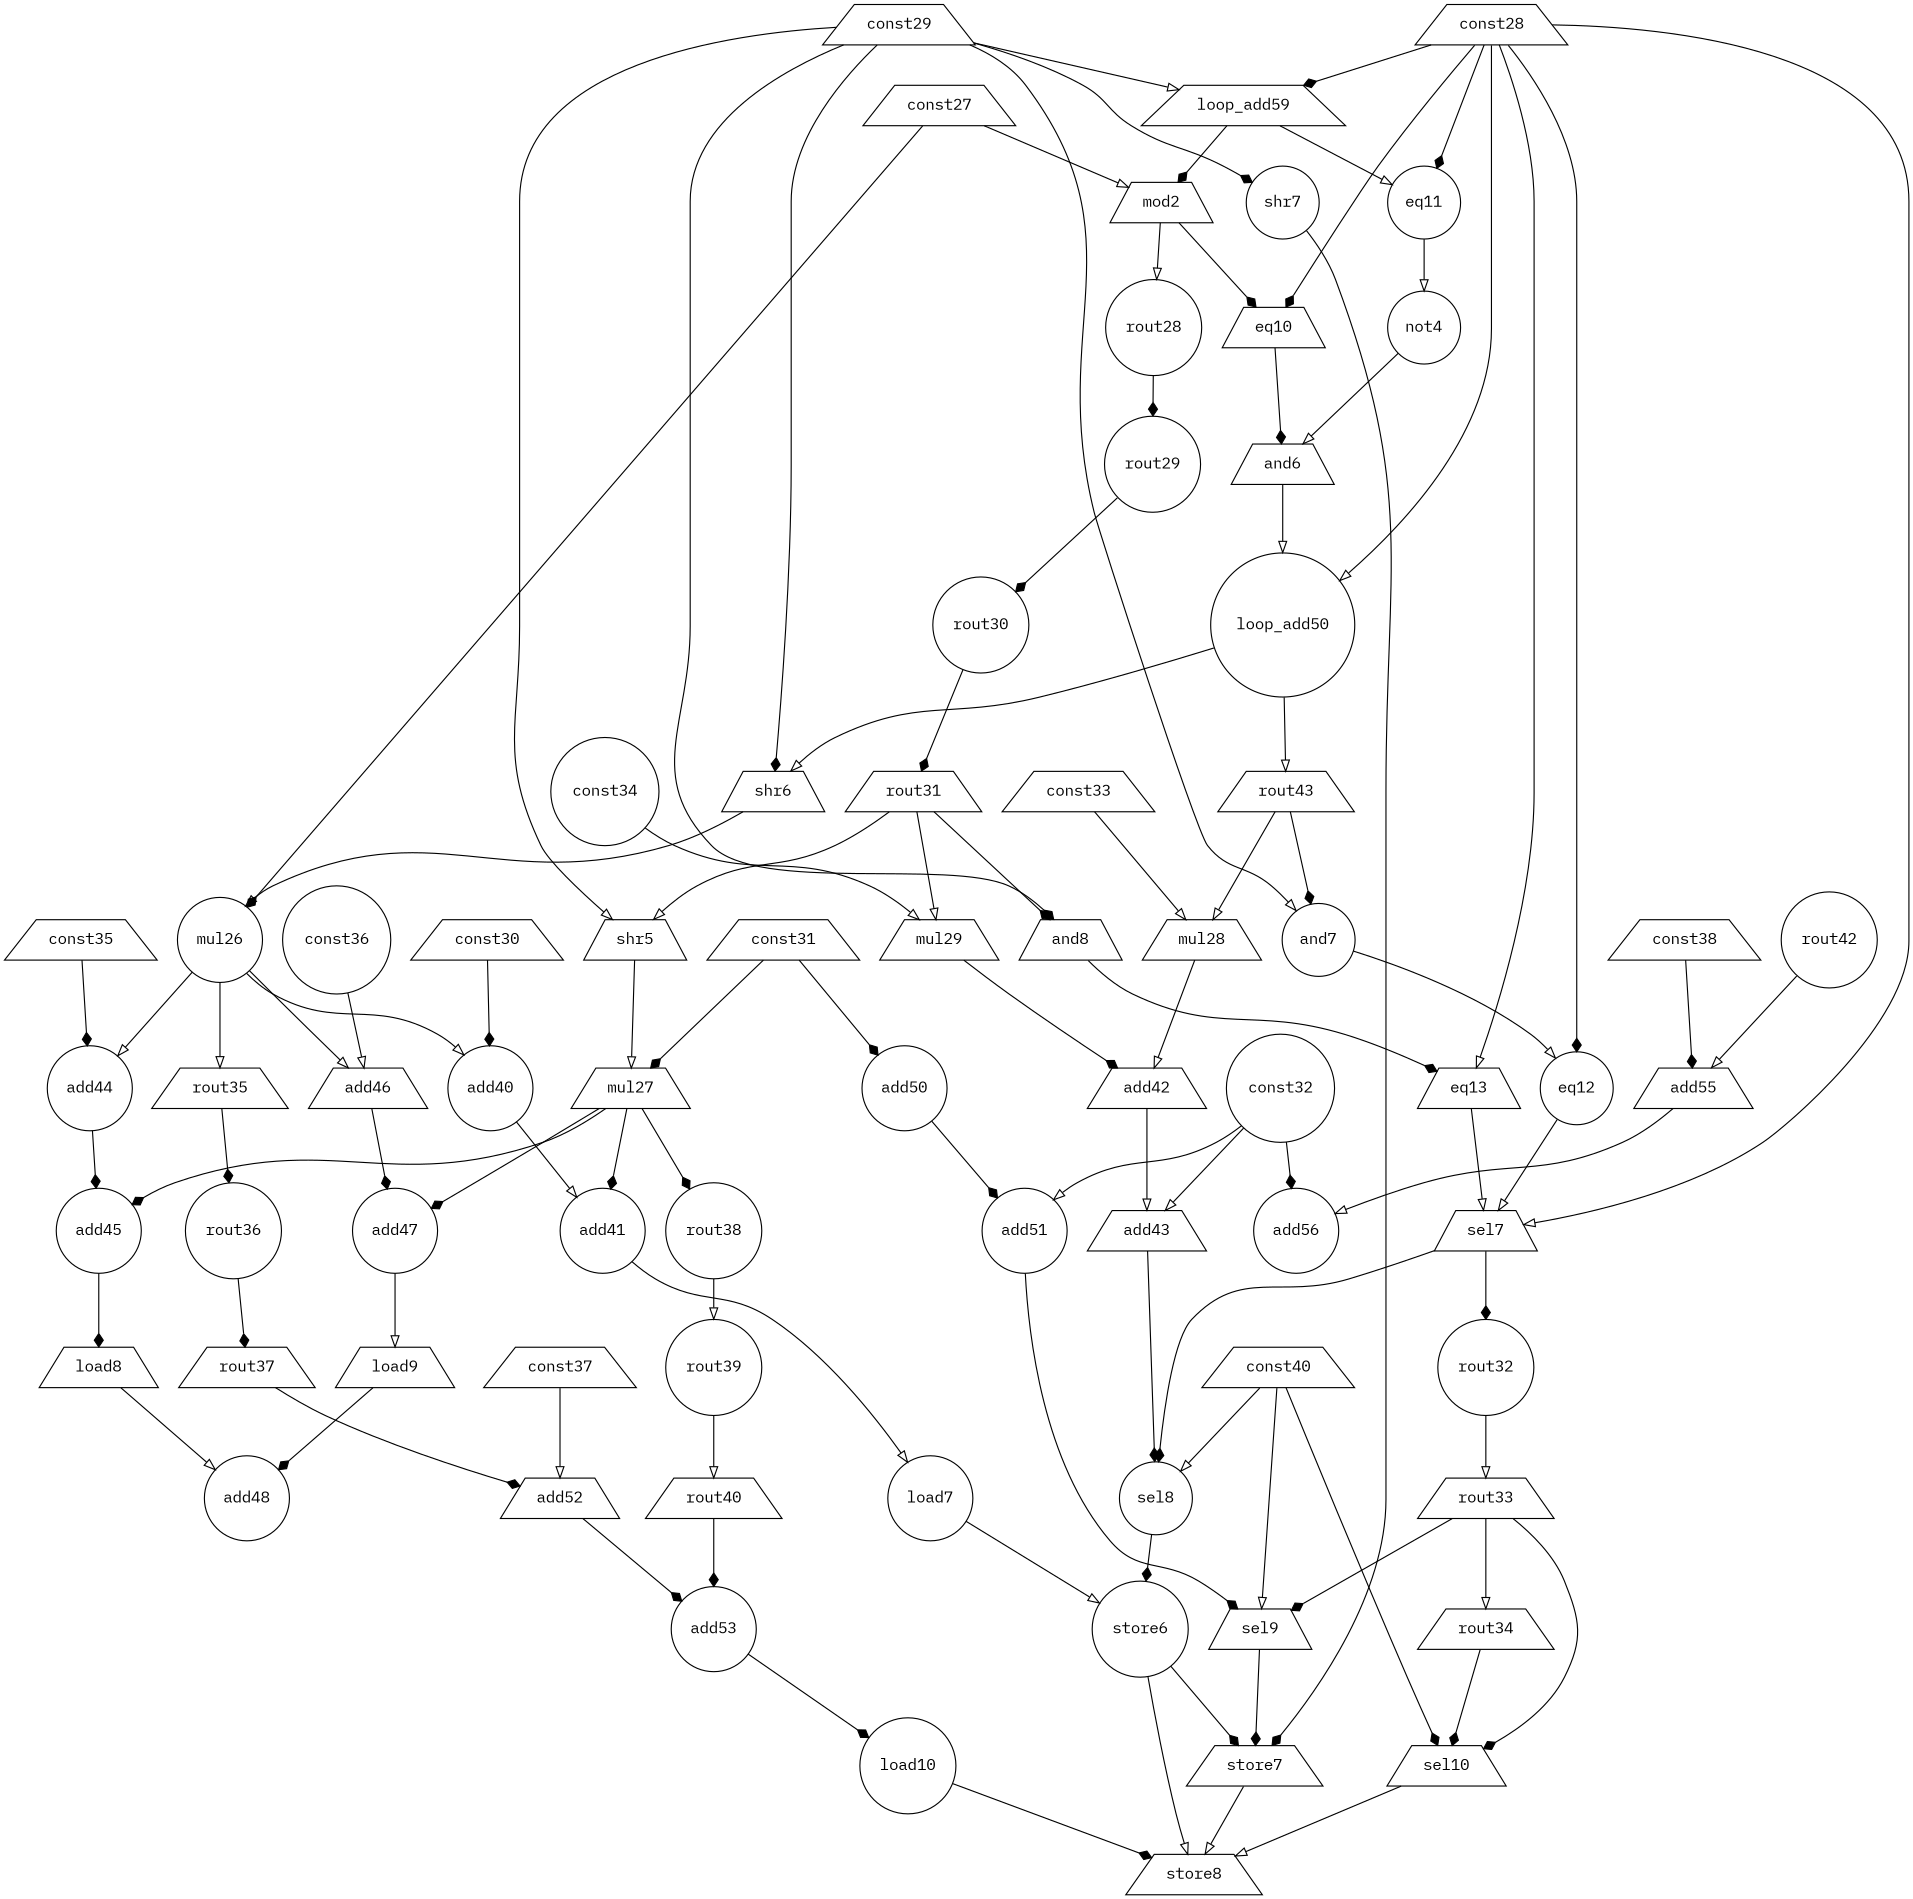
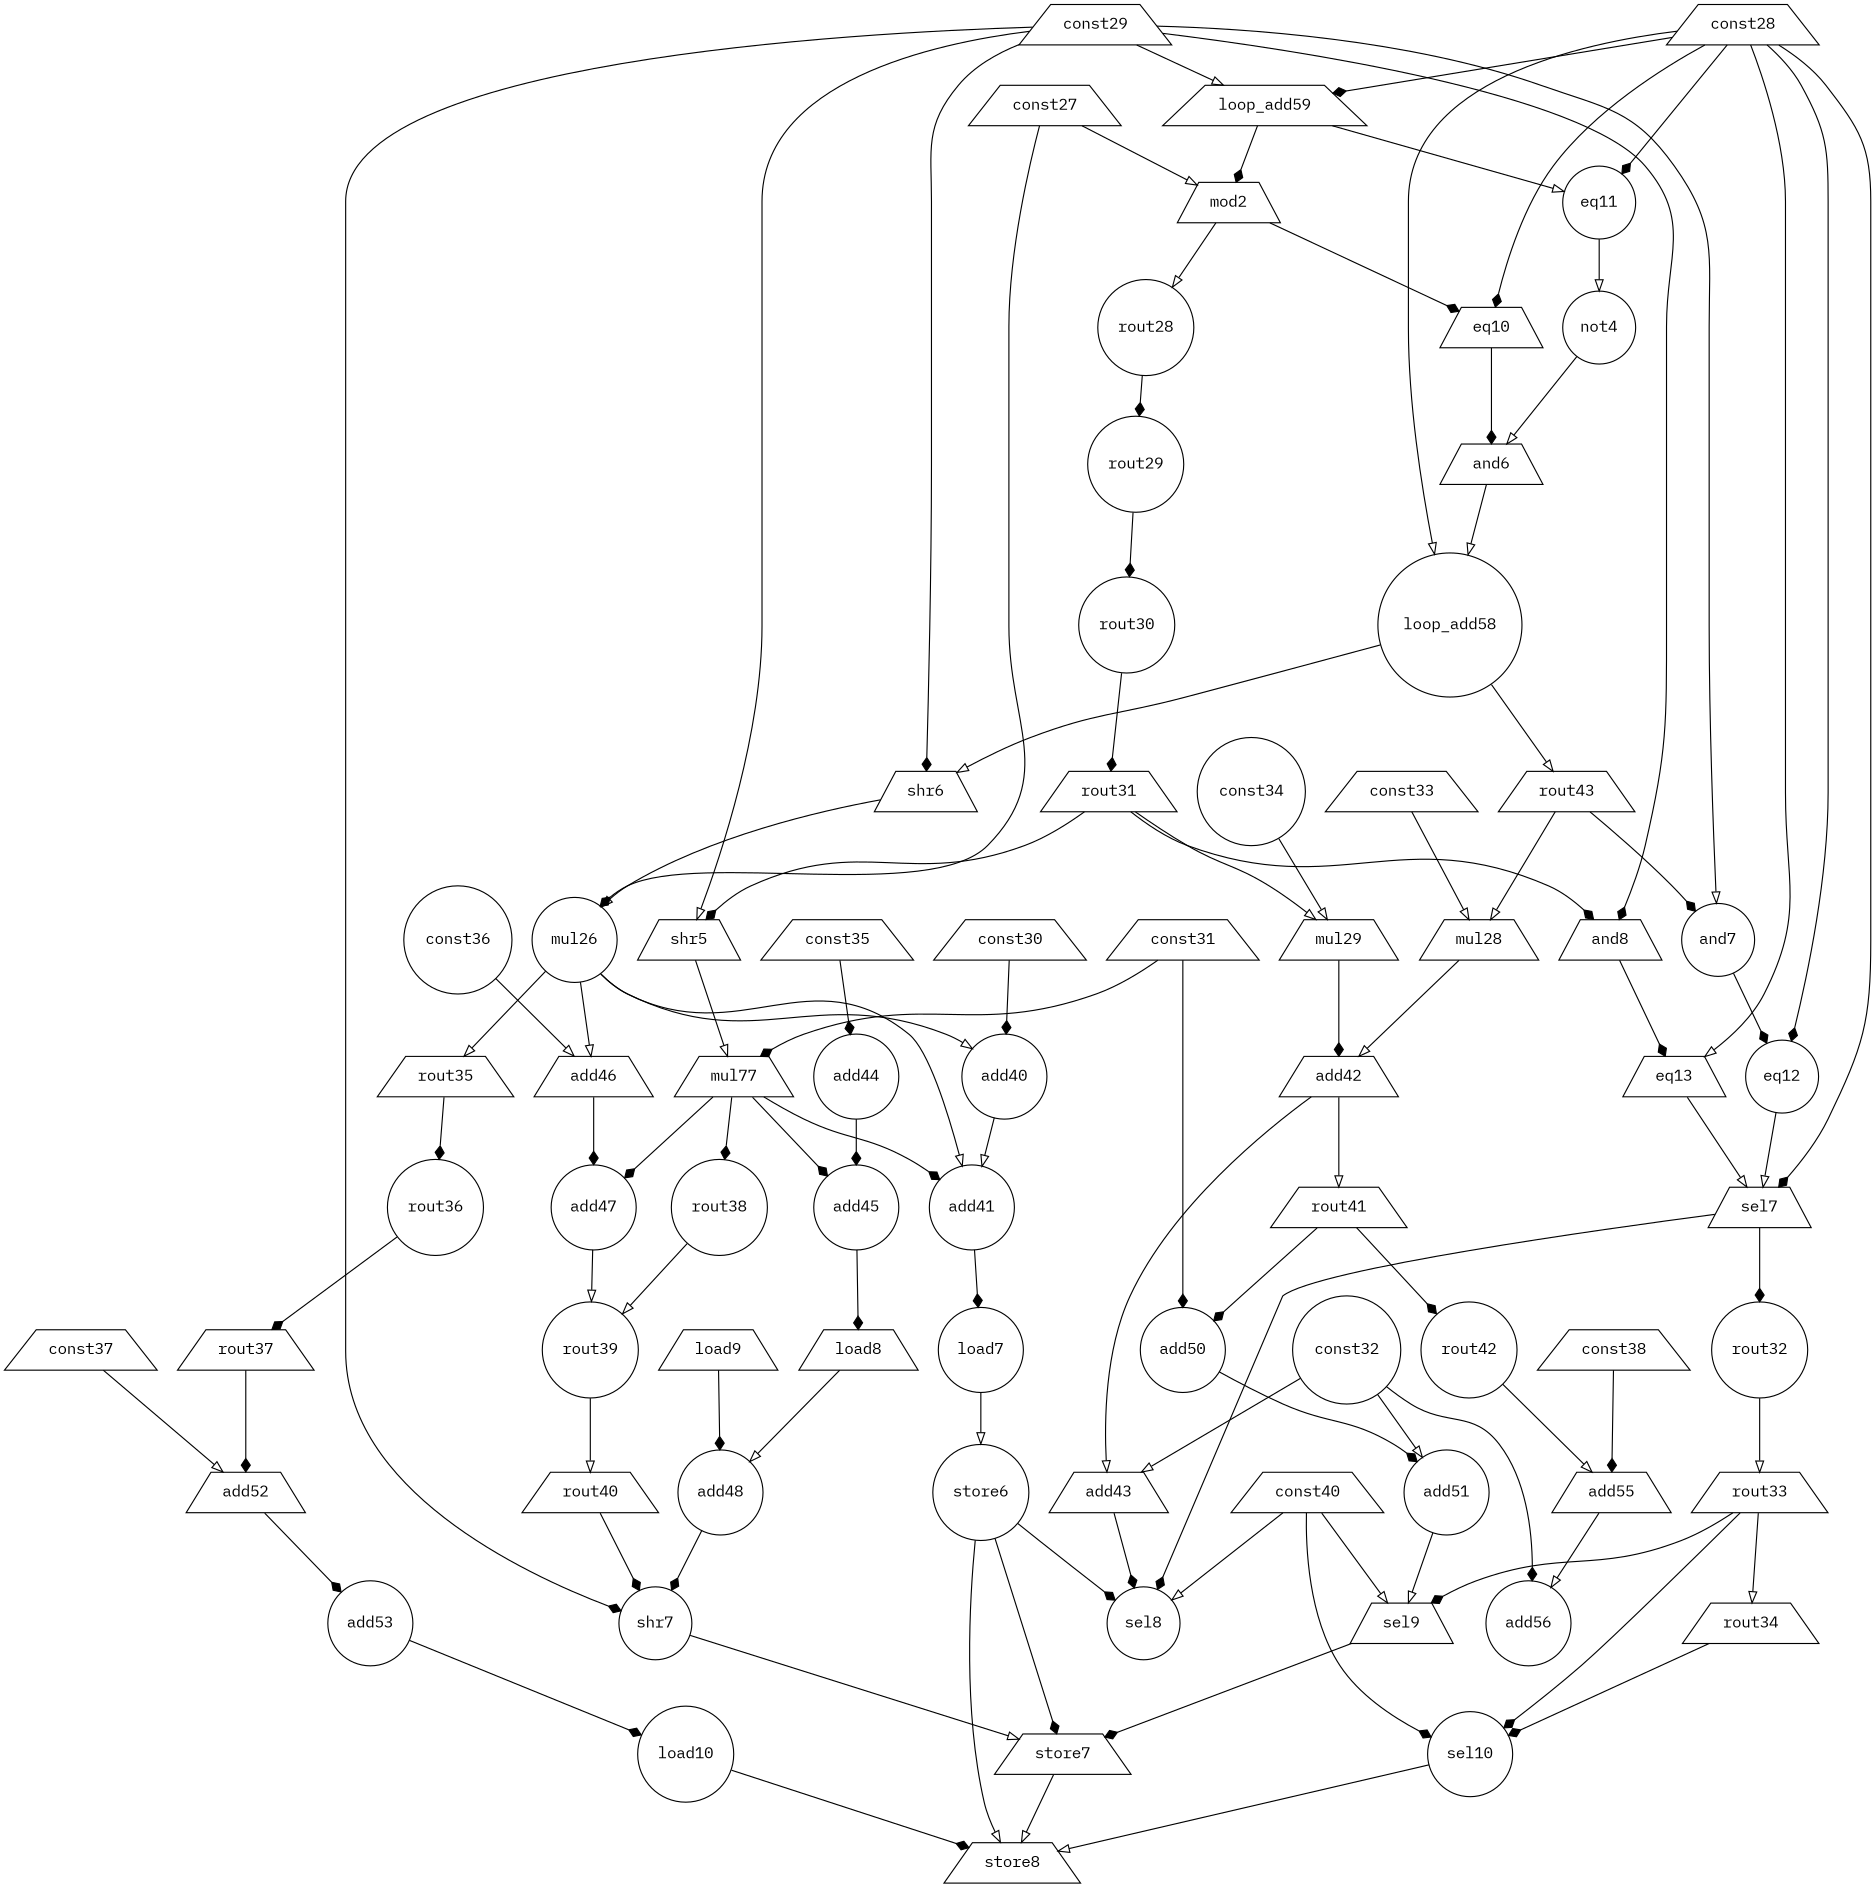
  digraph {
    fontname="IBM Plex Mono"
    node [fontname="IBM Plex Mono" opcode=add shape=trapezium]
    edge [arrowhead=diamond fontname="IBM Plex Mono" operand=0]
    const27 [opcode=const val=4608]
    mod2 [llvm="%66" opcode=mod schedule=1]
    mul26 [llvm="%80" opcode=mul schedule=6 shape=circle]
    eq10 [llvm="%67" opcode=eq schedule=2]
    rout28 [opcode=rout schedule=2 shape=circle]
    add40 [llvm="%80" schedule=7 shape=circle]
    add44 [llvm="%84" schedule=7 shape=circle]
    add46 [llvm="%88" schedule=7]
    rout35 [opcode=rout schedule=7]
    and6 [llvm="%69" opcode=and schedule=3]
    rout29 [opcode=rout schedule=3 shape=circle]
    const28 [opcode=const val=0]
    eq11 [llvm="%68" opcode=eq schedule=1 shape=circle]
    eq12 [llvm="%73" opcode=eq schedule=7 shape=circle]
    eq13 [llvm="%75" opcode=eq schedule=7]
    sel7 [llvm="%76" opcode=sel schedule=8]
-   loop_add58 [llvm="%64" schedule=4 shape=circle label=loop_add50]
+   loop_add58 [llvm="%64" schedule=4 shape=circle]
    loop_add59 [llvm="%65" schedule=0]
    not4 [llvm="%68" opcode=not schedule=2 shape=circle]
    sel8 [llvm=store opcode=sel schedule=9 shape=circle]
    rout32 [opcode=rout schedule=9 shape=circle]
    shr6 [llvm="%79" opcode=shr schedule=5]
    rout43 [opcode=rout schedule=5]
    const29 [opcode=const val=1]
    and7 [llvm="%72" opcode=and schedule=6 shape=circle]
    and8 [llvm="%74" opcode=and schedule=6]
    shr5 [llvm="%78" opcode=shr schedule=6]
    shr7 [llvm="%93" opcode=shr schedule=11 shape=circle]
-   mul27 [llvm="%81" opcode=mul schedule=7]
+   mul27 [llvm="%81" opcode=mul schedule=7 label=mul77]
    store7 [llvm=store opcode=store schedule=12]
    store6 [llvm=store opcode=store schedule=10 shape=circle]
    rout33 [opcode=rout schedule=10]
    add41 [llvm="%81" schedule=8 shape=circle]
    add45 [llvm="%85" schedule=8 shape=circle]
    add47 [llvm="%89" schedule=8 shape=circle]
    rout38 [opcode=rout schedule=8 shape=circle]
    const30 [llvm="%3" opcode=const]
    rout36 [opcode=rout schedule=8 shape=circle]
    load7 [llvm="%82" opcode=load schedule=9 shape=circle]
    const31 [opcode=const val=2]
    add50 [llvm="%95" schedule=9 shape=circle]
    add51 [llvm="%95" schedule=10 shape=circle]
    load8 [llvm="%86" opcode=load schedule=9]
    load9 [llvm="%90" opcode=load schedule=9]
    rout39 [opcode=rout schedule=9 shape=circle]
    store8 [llvm=store opcode=store schedule=13]
    const32 [llvm="%1" opcode=const shape=circle]
    add43 [llvm="%83" schedule=8]
    add56 [llvm="%99" schedule=11 shape=circle]
    sel9 [llvm=store opcode=sel schedule=11]
    const33 [opcode=const val=27648]
    mul28 [llvm="%83" opcode=mul schedule=6]
    add42 [llvm="%83" schedule=7]
+   rout41 [opcode=rout schedule=8]
    const34 [opcode=const shape=circle val=6]
    mul29 [llvm="%83" opcode=mul schedule=6]
    rout42 [opcode=rout schedule=9 shape=circle]
    const35 [llvm="%4" opcode=const]
    add48 [llvm="%92" schedule=10 shape=circle]
    const36 [llvm="%5" opcode=const shape=circle]
    const37 [llvm="%6" opcode=const]
    add52 [llvm="%96" schedule=10]
    add53 [llvm="%97" schedule=11 shape=circle]
    load10 [llvm="%98" opcode=load schedule=12 shape=circle]
    const38 [opcode=const val=4]
    add55 [llvm="%99" schedule=10]
-   sel10 [llvm=store opcode=sel schedule=12]
+   sel10 [llvm=store opcode=sel schedule=12 shape=circle]
    const40 [llvm="@dump" opcode=const]
    rout30 [opcode=rout schedule=4 shape=circle]
    rout31 [opcode=rout schedule=5]
    rout34 [opcode=rout schedule=11]
    rout37 [opcode=rout schedule=9]
    rout40 [opcode=rout schedule=10]
    const27 -> mod2 [arrowhead=onormal operand=1]
    const27 -> mul26 [operand=1]
    mod2 -> eq10
    mod2 -> rout28 [arrowhead=onormal]
    mul26 -> add40 [arrowhead=onormal operand=1]
-   mul26 -> add44 [arrowhead=onormal operand=1]
+   mul26 -> add41 [arrowhead=onormal operand=1]
    mul26 -> add46 [arrowhead=onormal operand=1]
    mul26 -> rout35 [arrowhead=onormal]
    eq10 -> and6 [operand=1]
    rout28 -> rout29
    add40 -> add41 [arrowhead=onormal]
    add44 -> add45
    add46 -> add47
    rout35 -> rout36
    and6 -> loop_add58 [arrowhead=onormal operand=1]
    rout29 -> rout30
    const28 -> eq10 [operand=1]
    const28 -> eq11 [operand=1]
    const28 -> eq12 [operand=1]
    const28 -> eq13 [arrowhead=onormal operand=1]
-   const28 -> sel7 [arrowhead=onormal operand=2]
+   const28 -> sel7 [operand=2]
    const28 -> loop_add58 [arrowhead=onormal type=const_base]
    const28 -> loop_add59 [type=const_base]
    eq11 -> not4 [arrowhead=onormal]
    eq12 -> sel7 [arrowhead=onormal]
    eq13 -> sel7 [arrowhead=onormal operand=1]
    sel7 -> sel8
    sel7 -> rout32
    loop_add58 -> shr6 [arrowhead=onormal]
    loop_add58 -> rout43 [arrowhead=onormal]
    loop_add59 -> mod2
    loop_add59 -> eq11 [arrowhead=onormal]
    not4 -> and6 [arrowhead=onormal]
-   sel8 -> store6 [operand=1]
+   store6 -> sel8 [operand=1]
    rout32 -> rout33 [arrowhead=onormal]
    shr6 -> mul26 [arrowhead=onormal]
    rout43 -> and7
    rout43 -> mul28 [arrowhead=onormal]
    const29 -> loop_add59 [arrowhead=onormal operand=1]
    const29 -> shr6 [operand=1]
    const29 -> and7 [arrowhead=onormal operand=1]
    const29 -> and8 [operand=1]
    const29 -> shr5 [arrowhead=onormal operand=1]
    const29 -> shr7 [operand=1]
-   and7 -> eq12 [arrowhead=onormal]
+   and7 -> eq12
    and8 -> eq13
    shr5 -> mul27 [arrowhead=onormal]
-   shr7 -> store7
+   shr7 -> store7 [arrowhead=onormal]
    mul27 -> add41 [operand=1]
    mul27 -> add45 [operand=1]
    mul27 -> add47 [operand=1]
    mul27 -> rout38
    store7 -> store8 [arrowhead=onormal operand=-1 type=order]
    store6 -> store7 [operand=-1 type=order]
    store6 -> store8 [arrowhead=onormal operand=-1 type=order]
    rout33 -> sel9
    rout33 -> sel10 [operand=1]
    rout33 -> rout34 [arrowhead=onormal]
-   add41 -> load7 [arrowhead=onormal]
+   add41 -> load7
    add45 -> load8
-   add47 -> load9 [arrowhead=onormal]
+   add47 -> rout39 [arrowhead=onormal]
    rout38 -> rout39 [arrowhead=onormal]
    const30 -> add40
    rout36 -> rout37
    load7 -> store6 [arrowhead=onormal]
    const31 -> mul27 [operand=1]
    const31 -> add50 [operand=1]
    add50 -> add51 [operand=1]
-   add51 -> sel9 [operand=1]
+   add51 -> sel9 [arrowhead=onormal operand=1]
    load8 -> add48 [arrowhead=onormal operand=1]
    load9 -> add48
    rout39 -> rout40 [arrowhead=onormal]
    const32 -> add51 [arrowhead=onormal]
    const32 -> add43 [arrowhead=onormal]
    const32 -> add56
    add43 -> sel8 [operand=1]
    sel9 -> store7 [operand=1]
    const33 -> mul28 [arrowhead=onormal operand=1]
    mul28 -> add42 [arrowhead=onormal]
    add42 -> add43 [arrowhead=onormal operand=1]
+   add42 -> rout41 [arrowhead=onormal]
+   rout41 -> add50
+   rout41 -> rout42
    const34 -> mul29 [arrowhead=onormal operand=1]
    mul29 -> add42 [operand=1]
    rout42 -> add55 [arrowhead=onormal]
    const35 -> add44
+   add48 -> shr7
    const36 -> add46 [arrowhead=onormal]
    const37 -> add52 [arrowhead=onormal]
    add52 -> add53
    add53 -> load10
    load10 -> store8
    const38 -> add55 [operand=1]
    add55 -> add56 [arrowhead=onormal operand=1]
    sel10 -> store8 [arrowhead=onormal operand=1]
    const40 -> sel8 [arrowhead=onormal operand=2]
    const40 -> sel9 [arrowhead=onormal operand=2]
    const40 -> sel10 [operand=2]
    rout30 -> rout31
    rout31 -> and8
-   rout31 -> shr5 [arrowhead=onormal]
+   rout31 -> shr5
    rout31 -> mul29 [arrowhead=onormal]
    rout34 -> sel10
    rout37 -> add52 [operand=1]
-   rout40 -> add53 [operand=1]
+   rout40 -> shr7 [operand=1]
  }
